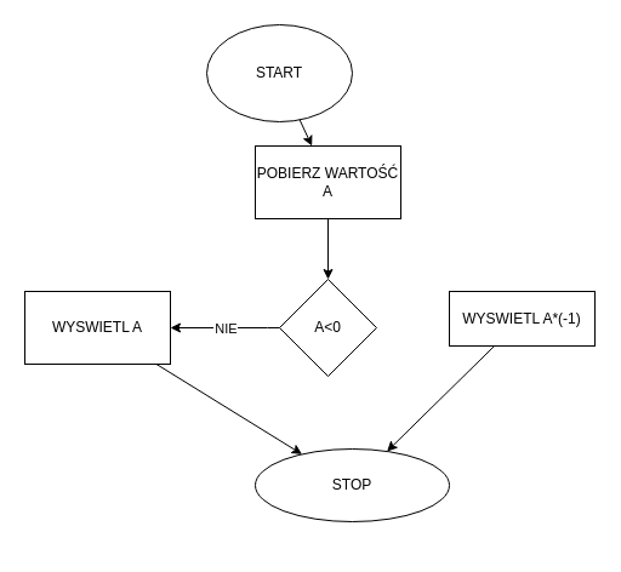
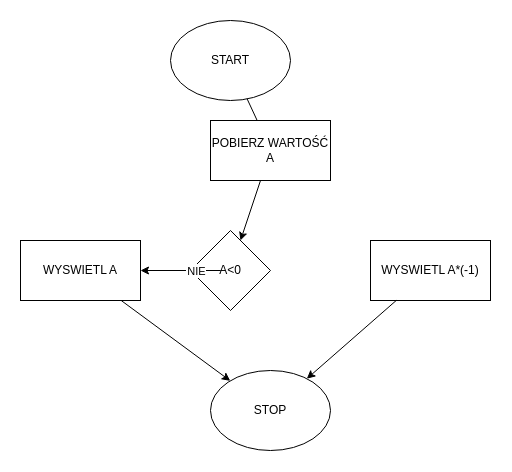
  <mxCell id="0" />
  <mxCell id="1" parent="0" />
  <mxCell id="2" value="START" style="ellipse;whiteSpace=wrap;html=1;" vertex="1" parent="1"><mxGeometry x="170" y="20" width="120" height="80" as="geometry" /></mxCell>
  <mxCell id="3" value="POBIERZ WARTOŚĆ A" style="rounded=0;whiteSpace=wrap;html=1;" vertex="1" parent="1"><mxGeometry x="210" y="120" width="120" height="60" as="geometry" /></mxCell>
- <mxCell id="4" value="A&amp;lt;0" style="rhombus;whiteSpace=wrap;html=1;rounded=0;" vertex="1" parent="1"><mxGeometry x="230" y="230" width="80" height="80" as="geometry" /></mxCell>
- <mxCell id="5" value="WYSWIETL A*(-1)" style="whiteSpace=wrap;html=1;rounded=0;" vertex="1" parent="1"><mxGeometry x="370" y="240" width="120" height="45" as="geometry" /></mxCell>
+ <mxCell id="4" value="A&amp;lt;0" style="rhombus;whiteSpace=wrap;html=1;rounded=0;" vertex="1" parent="1"><mxGeometry x="190" y="230" width="80" height="80" as="geometry" /></mxCell>
+ <mxCell id="5" value="WYSWIETL A*(-1)" style="whiteSpace=wrap;html=1;rounded=0;" vertex="1" parent="1"><mxGeometry x="370" y="240" width="120" height="60" as="geometry" /></mxCell>
  <mxCell id="6" value="WYSWIETL A" style="whiteSpace=wrap;html=1;rounded=0;" vertex="1" parent="1"><mxGeometry x="20" y="240" width="120" height="60" as="geometry" /></mxCell>
  <mxCell id="7" value="NIE" style="endArrow=classic;html=1;rounded=0;" edge="1" parent="1" source="4" target="6"><mxGeometry relative="1" as="geometry"><mxPoint x="220" y="290" as="sourcePoint" /><mxPoint x="360" y="250" as="targetPoint" /><Array as="points"><mxPoint x="220" y="270" /></Array></mxGeometry></mxCell>
  <mxCell id="8" value="NIE" style="edgeLabel;resizable=0;html=1;align=center;verticalAlign=middle;" connectable="0" vertex="1" parent="7"><mxGeometry relative="1" as="geometry" /></mxCell>
  <mxCell id="9" value="" style="endArrow=classic;html=1;rounded=0;" edge="1" parent="1" source="3" target="4"><mxGeometry relative="1" as="geometry"><mxPoint x="250" y="200" as="sourcePoint" /><mxPoint x="350" y="200" as="targetPoint" /></mxGeometry></mxCell>
- <mxCell id="10" value="" style="endArrow=classic;html=1;rounded=0;" edge="1" parent="1" source="2" target="3"><mxGeometry relative="1" as="geometry"><mxPoint x="270" y="90" as="sourcePoint" /><mxPoint x="269.5" y="120" as="targetPoint" /></mxGeometry></mxCell>
- <mxCell id="11" value="STOP" style="ellipse;whiteSpace=wrap;html=1;" vertex="1" parent="1"><mxGeometry x="210" y="370" width="160" height="60" as="geometry" /></mxCell>
+ <mxCell id="10" value="" style="endArrow=none;html=1;rounded=0;" edge="1" parent="1" source="2" target="3"><mxGeometry relative="1" as="geometry"><mxPoint x="270" y="90" as="sourcePoint" /><mxPoint x="269.5" y="120" as="targetPoint" /></mxGeometry></mxCell>
+ <mxCell id="11" value="STOP" style="ellipse;whiteSpace=wrap;html=1;" vertex="1" parent="1"><mxGeometry x="210" y="370" width="120" height="80" as="geometry" /></mxCell>
  <mxCell id="12" value="" style="endArrow=classic;html=1;rounded=0;" edge="1" parent="1" source="6" target="11"><mxGeometry relative="1" as="geometry"><mxPoint x="90" y="250" as="sourcePoint" /><mxPoint x="190" y="250" as="targetPoint" /></mxGeometry></mxCell>
  <mxCell id="13" value="" style="endArrow=classic;html=1;rounded=0;" edge="1" parent="1" source="5" target="11"><mxGeometry relative="1" as="geometry"><mxPoint x="400" y="370" as="sourcePoint" /><mxPoint x="240" y="390" as="targetPoint" /></mxGeometry></mxCell>
